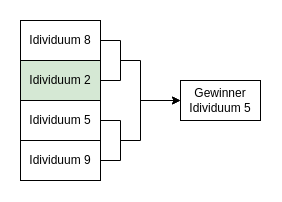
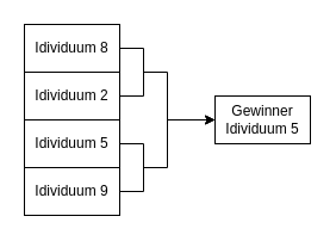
  <mxCell id="0" />
  <mxCell id="1" parent="0" />
  <mxCell id="2" value="Idividuum 8" style="rounded=0;whiteSpace=wrap;html=1;" vertex="1" parent="1"><mxGeometry x="20" y="20" width="80" height="40" as="geometry" /></mxCell>
- <mxCell id="3" value="Idividuum 2" style="rounded=0;whiteSpace=wrap;html=1;fillColor=#d5e8d4;" vertex="1" parent="1"><mxGeometry x="20" y="60" width="80" height="40" as="geometry" /></mxCell>
+ <mxCell id="3" value="Idividuum 2" style="rounded=0;whiteSpace=wrap;html=1;" vertex="1" parent="1"><mxGeometry x="20" y="60" width="80" height="40" as="geometry" /></mxCell>
  <mxCell id="4" value="Idividuum 5" style="rounded=0;whiteSpace=wrap;html=1;" vertex="1" parent="1"><mxGeometry x="20" y="100" width="80" height="40" as="geometry" /></mxCell>
  <mxCell id="5" value="Idividuum 9" style="rounded=0;whiteSpace=wrap;html=1;" vertex="1" parent="1"><mxGeometry x="20" y="140" width="80" height="40" as="geometry" /></mxCell>
  <mxCell id="6" value="" style="endArrow=none;html=1;" edge="1" parent="1"><mxGeometry width="50" height="50" relative="1" as="geometry"><mxPoint x="100" y="40" as="sourcePoint" /><mxPoint x="120" y="40" as="targetPoint" /></mxGeometry></mxCell>
  <mxCell id="7" value="" style="endArrow=none;html=1;" edge="1" parent="1"><mxGeometry width="50" height="50" relative="1" as="geometry"><mxPoint x="100" y="80" as="sourcePoint" /><mxPoint x="120" y="80" as="targetPoint" /></mxGeometry></mxCell>
  <mxCell id="8" value="" style="endArrow=none;html=1;" edge="1" parent="1"><mxGeometry width="50" height="50" relative="1" as="geometry"><mxPoint x="120" y="80" as="sourcePoint" /><mxPoint x="120" y="40" as="targetPoint" /></mxGeometry></mxCell>
  <mxCell id="9" value="" style="endArrow=none;html=1;" edge="1" parent="1"><mxGeometry width="50" height="50" relative="1" as="geometry"><mxPoint x="120" y="60" as="sourcePoint" /><mxPoint x="140" y="60" as="targetPoint" /></mxGeometry></mxCell>
  <mxCell id="10" value="" style="endArrow=none;html=1;" edge="1" parent="1"><mxGeometry width="50" height="50" relative="1" as="geometry"><mxPoint x="100" y="160" as="sourcePoint" /><mxPoint x="120" y="160" as="targetPoint" /></mxGeometry></mxCell>
  <mxCell id="11" value="" style="endArrow=none;html=1;" edge="1" parent="1"><mxGeometry width="50" height="50" relative="1" as="geometry"><mxPoint x="140" y="60" as="sourcePoint" /><mxPoint x="140" y="140" as="targetPoint" /></mxGeometry></mxCell>
  <mxCell id="12" value="" style="endArrow=classic;html=1;" edge="1" parent="1"><mxGeometry width="50" height="50" relative="1" as="geometry"><mxPoint x="140" y="100" as="sourcePoint" /><mxPoint x="180" y="100" as="targetPoint" /></mxGeometry></mxCell>
  <mxCell id="13" value="Gewinner Idividuum 5 " style="rounded=0;whiteSpace=wrap;html=1;" vertex="1" parent="1"><mxGeometry x="180" y="80" width="80" height="40" as="geometry" /></mxCell>
  <mxCell id="14" value="" style="endArrow=classic;html=1;entryX=0;entryY=0.5;entryDx=0;entryDy=0;" edge="1" parent="1" target="13"><mxGeometry width="50" height="50" relative="1" as="geometry"><mxPoint x="140" y="100" as="sourcePoint" /><mxPoint x="180" y="100" as="targetPoint" /><Array as="points"><mxPoint x="160" y="100" /></Array></mxGeometry></mxCell>
  <mxCell id="15" value="" style="endArrow=none;html=1;" edge="1" parent="1"><mxGeometry width="50" height="50" relative="1" as="geometry"><mxPoint x="100" y="120" as="sourcePoint" /><mxPoint x="120" y="120" as="targetPoint" /></mxGeometry></mxCell>
  <mxCell id="16" value="" style="endArrow=none;html=1;" edge="1" parent="1"><mxGeometry width="50" height="50" relative="1" as="geometry"><mxPoint x="120" y="160" as="sourcePoint" /><mxPoint x="120" y="120" as="targetPoint" /></mxGeometry></mxCell>
  <mxCell id="17" value="" style="endArrow=none;html=1;" edge="1" parent="1"><mxGeometry width="50" height="50" relative="1" as="geometry"><mxPoint x="120" y="140" as="sourcePoint" /><mxPoint x="140" y="140" as="targetPoint" /></mxGeometry></mxCell>
